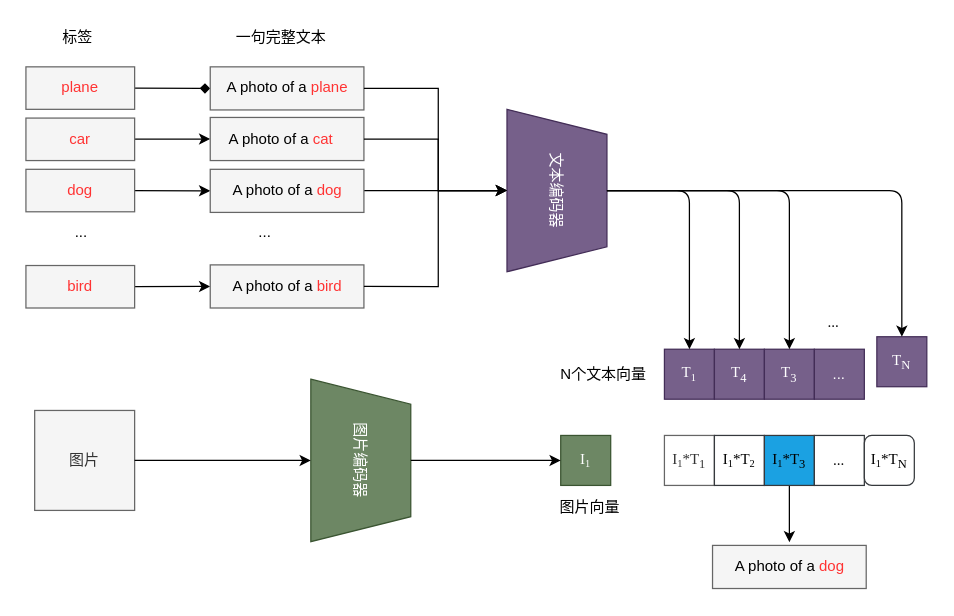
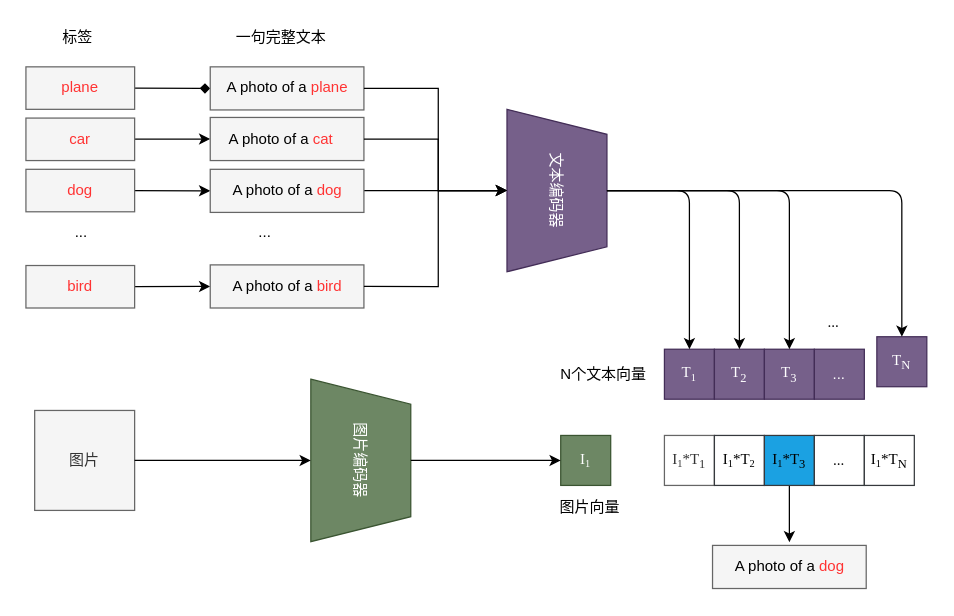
  <mxCell id="0" />
  <mxCell id="1" parent="0" />
  <mxCell id="2" value="文本编码器" style="shape=trapezoid;perimeter=trapezoidPerimeter;whiteSpace=wrap;html=1;fixedSize=1;rotation=90;fillColor=#76608a;strokeColor=#432D57;fontColor=#ffffff;" vertex="1" parent="1"><mxGeometry x="380" y="112" width="130" height="80" as="geometry" /></mxCell>
  <mxCell id="3" value="图片编码器" style="shape=trapezoid;perimeter=trapezoidPerimeter;whiteSpace=wrap;html=1;fixedSize=1;rotation=90;fillColor=#6d8764;fontColor=#ffffff;strokeColor=#3A5431;" vertex="1" parent="1"><mxGeometry x="223" y="328" width="130" height="80" as="geometry" /></mxCell>
  <mxCell id="4" value="图片" style="whiteSpace=wrap;html=1;aspect=fixed;fillColor=#f5f5f5;fontColor=#333333;strokeColor=#666666;" vertex="1" parent="1"><mxGeometry x="27" y="328" width="80" height="80" as="geometry" /></mxCell>
  <mxCell id="5" value="" style="endArrow=classic;html=1;entryX=0.5;entryY=1;entryDx=0;entryDy=0;strokeColor=#000000;exitX=1;exitY=0.5;exitDx=0;exitDy=0;" edge="1" parent="1" source="4" target="3"><mxGeometry width="50" height="50" relative="1" as="geometry"><mxPoint x="168" y="368" as="sourcePoint" /><mxPoint x="218" y="348" as="targetPoint" /></mxGeometry></mxCell>
  <mxCell id="6" value="&lt;font face=&quot;Times New Roman&quot;&gt;T&lt;span style=&quot;font-size: 10px&quot;&gt;&lt;sub&gt;1&lt;/sub&gt;&lt;/span&gt;&lt;/font&gt;" style="whiteSpace=wrap;html=1;aspect=fixed;fillColor=#76608a;fontColor=#ffffff;strokeColor=#432D57;" vertex="1" parent="1"><mxGeometry x="531" y="279" width="40" height="40" as="geometry" /></mxCell>
- <mxCell id="7" value="&lt;font face=&quot;Times New Roman&quot;&gt;T&lt;sub&gt;4&lt;/sub&gt;&lt;/font&gt;" style="whiteSpace=wrap;html=1;aspect=fixed;fillColor=#76608a;fontColor=#ffffff;strokeColor=#432D57;" vertex="1" parent="1"><mxGeometry x="571" y="279" width="40" height="40" as="geometry" /></mxCell>
+ <mxCell id="7" value="&lt;font face=&quot;Times New Roman&quot;&gt;T&lt;sub&gt;2&lt;/sub&gt;&lt;/font&gt;" style="whiteSpace=wrap;html=1;aspect=fixed;fillColor=#76608a;fontColor=#ffffff;strokeColor=#432D57;" vertex="1" parent="1"><mxGeometry x="571" y="279" width="40" height="40" as="geometry" /></mxCell>
  <mxCell id="8" value="&lt;font face=&quot;Times New Roman&quot;&gt;T&lt;sub&gt;3&lt;/sub&gt;&lt;/font&gt;" style="whiteSpace=wrap;html=1;aspect=fixed;fillColor=#76608a;fontColor=#ffffff;strokeColor=#432D57;" vertex="1" parent="1"><mxGeometry x="611" y="279" width="40" height="40" as="geometry" /></mxCell>
  <mxCell id="9" value="..." style="whiteSpace=wrap;html=1;aspect=fixed;fillColor=#76608a;fontColor=#ffffff;strokeColor=#432D57;" vertex="1" parent="1"><mxGeometry x="651" y="279" width="40" height="40" as="geometry" /></mxCell>
  <mxCell id="10" value="&lt;font face=&quot;Times New Roman&quot;&gt;T&lt;sub&gt;N&lt;/sub&gt;&lt;/font&gt;" style="whiteSpace=wrap;html=1;aspect=fixed;fillColor=#76608a;fontColor=#ffffff;strokeColor=#432D57;" vertex="1" parent="1"><mxGeometry x="701" y="269" width="40" height="40" as="geometry" /></mxCell>
  <mxCell id="11" value="" style="edgeStyle=segmentEdgeStyle;endArrow=classic;html=1;fontFamily=Times New Roman;exitX=0.5;exitY=0;exitDx=0;exitDy=0;entryX=0.5;entryY=0;entryDx=0;entryDy=0;strokeColor=#000000;" edge="1" parent="1" source="2" target="10"><mxGeometry width="50" height="50" relative="1" as="geometry"><mxPoint x="428" y="158" as="sourcePoint" /><mxPoint x="478" y="108" as="targetPoint" /></mxGeometry></mxCell>
  <mxCell id="12" value="" style="edgeStyle=segmentEdgeStyle;endArrow=classic;html=1;fontFamily=Times New Roman;exitX=0.5;exitY=0;exitDx=0;exitDy=0;entryX=0.5;entryY=0;entryDx=0;entryDy=0;strokeColor=#000000;" edge="1" parent="1" source="2" target="8"><mxGeometry width="50" height="50" relative="1" as="geometry"><mxPoint x="388" y="258" as="sourcePoint" /><mxPoint x="438" y="208" as="targetPoint" /></mxGeometry></mxCell>
  <mxCell id="13" value="" style="edgeStyle=segmentEdgeStyle;endArrow=classic;html=1;fontFamily=Times New Roman;exitX=0.5;exitY=0;exitDx=0;exitDy=0;strokeColor=#000000;" edge="1" parent="1" source="2" target="7"><mxGeometry width="50" height="50" relative="1" as="geometry"><mxPoint x="398" y="258" as="sourcePoint" /><mxPoint x="448" y="208" as="targetPoint" /></mxGeometry></mxCell>
  <mxCell id="14" value="" style="edgeStyle=segmentEdgeStyle;endArrow=classic;html=1;fontFamily=Times New Roman;exitX=0.5;exitY=0;exitDx=0;exitDy=0;strokeColor=#000000;" edge="1" parent="1" source="2" target="6"><mxGeometry width="50" height="50" relative="1" as="geometry"><mxPoint x="348" y="328" as="sourcePoint" /><mxPoint x="398" y="278" as="targetPoint" /></mxGeometry></mxCell>
  <mxCell id="15" value="&lt;font face=&quot;Times New Roman&quot;&gt;I&lt;span style=&quot;font-size: 10px&quot;&gt;&lt;sub&gt;1&lt;br&gt;&lt;/sub&gt;&lt;/span&gt;&lt;/font&gt;" style="whiteSpace=wrap;html=1;aspect=fixed;fillColor=#6d8764;fontColor=#ffffff;strokeColor=#3A5431;" vertex="1" parent="1"><mxGeometry x="448" y="348" width="40" height="40" as="geometry" /></mxCell>
  <mxCell id="16" value="&lt;font face=&quot;Times New Roman&quot;&gt;I&lt;span style=&quot;font-size: 10px&quot;&gt;&lt;sub&gt;1&lt;/sub&gt;&lt;/span&gt;*T&lt;sub&gt;1&lt;/sub&gt;&lt;/font&gt;" style="whiteSpace=wrap;html=1;aspect=fixed;fillColor=#FFFFFF;fontColor=#333333;strokeColor=#666666;" vertex="1" parent="1"><mxGeometry x="531" y="348" width="40" height="40" as="geometry" /></mxCell>
  <mxCell id="17" value="&lt;font color=&quot;#000000&quot;&gt;&lt;span style=&quot;font-family: &amp;#34;times new roman&amp;#34;&quot;&gt;I&lt;/span&gt;&lt;span style=&quot;font-family: &amp;#34;times new roman&amp;#34; ; font-size: 10px&quot;&gt;&lt;sub&gt;1&lt;/sub&gt;&lt;/span&gt;&lt;span style=&quot;font-family: &amp;#34;times new roman&amp;#34;&quot;&gt;*T&lt;span style=&quot;font-size: 10px&quot;&gt;&lt;sub&gt;2&lt;/sub&gt;&lt;/span&gt;&lt;/span&gt;&lt;/font&gt;" style="whiteSpace=wrap;html=1;aspect=fixed;fillColor=#FFFFFF;strokeColor=#36393d;" vertex="1" parent="1"><mxGeometry x="571" y="348" width="40" height="40" as="geometry" /></mxCell>
  <mxCell id="18" style="edgeStyle=none;rounded=0;html=1;fontColor=#000000;strokeColor=#000000;" edge="1" parent="1" source="19"><mxGeometry relative="1" as="geometry"><mxPoint x="631" y="433.429" as="targetPoint" /></mxGeometry></mxCell>
  <mxCell id="19" value="&lt;font color=&quot;#000000&quot;&gt;&lt;span style=&quot;font-family: &amp;#34;times new roman&amp;#34;&quot;&gt;I&lt;/span&gt;&lt;span style=&quot;font-family: &amp;#34;times new roman&amp;#34; ; font-size: 10px&quot;&gt;&lt;sub&gt;1&lt;/sub&gt;&lt;/span&gt;&lt;span style=&quot;font-family: &amp;#34;times new roman&amp;#34;&quot;&gt;*T&lt;/span&gt;&lt;sub style=&quot;font-family: &amp;#34;times new roman&amp;#34;&quot;&gt;3&lt;/sub&gt;&lt;/font&gt;" style="whiteSpace=wrap;html=1;aspect=fixed;strokeColor=#36393d;fillColor=#1BA1E2;" vertex="1" parent="1"><mxGeometry x="611" y="348" width="40" height="40" as="geometry" /></mxCell>
  <mxCell id="20" value="&lt;font face=&quot;times new roman&quot; color=&quot;#000000&quot;&gt;...&lt;/font&gt;" style="whiteSpace=wrap;html=1;aspect=fixed;fillColor=#FFFFFF;strokeColor=#36393d;" vertex="1" parent="1"><mxGeometry x="651" y="348" width="40" height="40" as="geometry" /></mxCell>
- <mxCell id="21" value="&lt;font color=&quot;#000000&quot;&gt;&lt;span style=&quot;font-family: &amp;#34;times new roman&amp;#34;&quot;&gt;I&lt;/span&gt;&lt;span style=&quot;font-family: &amp;#34;times new roman&amp;#34; ; font-size: 10px&quot;&gt;&lt;sub&gt;1&lt;/sub&gt;&lt;/span&gt;&lt;span style=&quot;font-family: &amp;#34;times new roman&amp;#34;&quot;&gt;*T&lt;/span&gt;&lt;sub style=&quot;font-family: &amp;#34;times new roman&amp;#34;&quot;&gt;N&lt;/sub&gt;&lt;/font&gt;" style="whiteSpace=wrap;html=1;aspect=fixed;strokeColor=#36393d;fillColor=#FFFFFF;rounded=1;" vertex="1" parent="1"><mxGeometry x="691" y="348" width="40" height="40" as="geometry" /></mxCell>
+ <mxCell id="21" value="&lt;font color=&quot;#000000&quot;&gt;&lt;span style=&quot;font-family: &amp;#34;times new roman&amp;#34;&quot;&gt;I&lt;/span&gt;&lt;span style=&quot;font-family: &amp;#34;times new roman&amp;#34; ; font-size: 10px&quot;&gt;&lt;sub&gt;1&lt;/sub&gt;&lt;/span&gt;&lt;span style=&quot;font-family: &amp;#34;times new roman&amp;#34;&quot;&gt;*T&lt;/span&gt;&lt;sub style=&quot;font-family: &amp;#34;times new roman&amp;#34;&quot;&gt;N&lt;/sub&gt;&lt;/font&gt;" style="whiteSpace=wrap;html=1;aspect=fixed;strokeColor=#36393d;fillColor=#FFFFFF;" vertex="1" parent="1"><mxGeometry x="691" y="348" width="40" height="40" as="geometry" /></mxCell>
  <mxCell id="22" value="..." style="text;html=1;align=center;verticalAlign=middle;resizable=0;points=[];autosize=1;strokeColor=none;fillColor=none;fontFamily=Times New Roman;fontColor=#000000;" vertex="1" parent="1"><mxGeometry x="656" y="249" width="19" height="18" as="geometry" /></mxCell>
  <mxCell id="23" value="" style="edgeStyle=segmentEdgeStyle;endArrow=classic;html=1;fontFamily=Times New Roman;fontColor=#000000;strokeColor=#000000;entryX=0;entryY=0.5;entryDx=0;entryDy=0;exitX=0.5;exitY=0;exitDx=0;exitDy=0;rounded=0;" edge="1" parent="1" source="3" target="15"><mxGeometry width="50" height="50" relative="1" as="geometry"><mxPoint x="342" y="668" as="sourcePoint" /><mxPoint x="392" y="618" as="targetPoint" /></mxGeometry></mxCell>
  <mxCell id="24" value="N个文本向量" style="text;html=1;align=center;verticalAlign=middle;resizable=0;points=[];autosize=1;strokeColor=none;fillColor=none;fontColor=#000000;" vertex="1" parent="1"><mxGeometry x="442" y="290" width="79" height="18" as="geometry" /></mxCell>
  <mxCell id="25" style="edgeStyle=none;html=1;entryX=0;entryY=0.5;entryDx=0;entryDy=0;fontColor=#000000;strokeColor=#000000;" edge="1" parent="1" source="26" target="36"><mxGeometry relative="1" as="geometry" /></mxCell>
  <mxCell id="26" value="&lt;font color=&quot;#ff3333&quot;&gt;car&lt;/font&gt;" style="rounded=0;whiteSpace=wrap;html=1;fillColor=#f5f5f5;fontColor=#333333;strokeColor=#666666;" vertex="1" parent="1"><mxGeometry x="20" y="94" width="87" height="34" as="geometry" /></mxCell>
  <mxCell id="27" style="edgeStyle=none;html=1;entryX=0;entryY=0.5;entryDx=0;entryDy=0;fontColor=#000000;strokeColor=#000000;" edge="1" parent="1" source="28" target="38"><mxGeometry relative="1" as="geometry" /></mxCell>
  <mxCell id="28" value="&lt;font color=&quot;#ff3333&quot;&gt;dog&lt;/font&gt;" style="rounded=0;whiteSpace=wrap;html=1;fillColor=#f5f5f5;fontColor=#333333;strokeColor=#666666;" vertex="1" parent="1"><mxGeometry x="20" y="135" width="87" height="34" as="geometry" /></mxCell>
  <mxCell id="29" style="edgeStyle=none;html=1;entryX=0;entryY=0.5;entryDx=0;entryDy=0;fontColor=#000000;strokeColor=#000000;" edge="1" parent="1" source="30" target="39"><mxGeometry relative="1" as="geometry" /></mxCell>
  <mxCell id="30" value="&lt;font color=&quot;#ff3333&quot;&gt;bird&lt;/font&gt;" style="rounded=0;whiteSpace=wrap;html=1;fillColor=#f5f5f5;fontColor=#333333;strokeColor=#666666;" vertex="1" parent="1"><mxGeometry x="20" y="212" width="87" height="34" as="geometry" /></mxCell>
  <mxCell id="31" style="edgeStyle=none;html=1;entryX=0;entryY=0.5;entryDx=0;entryDy=0;fontColor=#000000;strokeColor=#000000;endArrow=diamond;" edge="1" parent="1" source="32" target="34"><mxGeometry relative="1" as="geometry" /></mxCell>
  <mxCell id="32" value="&lt;font color=&quot;#ff3333&quot;&gt;plane&lt;/font&gt;" style="rounded=0;whiteSpace=wrap;html=1;fillColor=#f5f5f5;fontColor=#333333;strokeColor=#666666;" vertex="1" parent="1"><mxGeometry x="20" y="53" width="87" height="34" as="geometry" /></mxCell>
  <mxCell id="33" value="&lt;font color=&quot;#000000&quot;&gt;...&lt;/font&gt;" style="text;html=1;align=center;verticalAlign=middle;resizable=0;points=[];autosize=1;strokeColor=none;fillColor=none;" vertex="1" parent="1"><mxGeometry x="53.5" y="177" width="20" height="18" as="geometry" /></mxCell>
  <mxCell id="34" value="&lt;font color=&quot;#000000&quot;&gt;A photo of a&lt;/font&gt;&lt;font color=&quot;#ff3333&quot;&gt; plane&lt;/font&gt;" style="rounded=0;whiteSpace=wrap;html=1;fillColor=#f5f5f5;fontColor=#333333;strokeColor=#666666;" vertex="1" parent="1"><mxGeometry x="167.5" y="53" width="123" height="34.5" as="geometry" /></mxCell>
  <mxCell id="35" value="&lt;font color=&quot;#000000&quot;&gt;...&lt;/font&gt;" style="text;html=1;align=center;verticalAlign=middle;resizable=0;points=[];autosize=1;strokeColor=none;fillColor=none;" vertex="1" parent="1"><mxGeometry x="201" y="177" width="20" height="18" as="geometry" /></mxCell>
  <mxCell id="36" value="&lt;div&gt;&lt;font color=&quot;#000000&quot;&gt;&amp;nbsp; &amp;nbsp; A photo of a&lt;/font&gt;&lt;font color=&quot;#ff3333&quot;&gt;&amp;nbsp;cat&lt;/font&gt;&lt;/div&gt;" style="rounded=0;whiteSpace=wrap;html=1;fillColor=#f5f5f5;fontColor=#333333;strokeColor=#666666;align=left;" vertex="1" parent="1"><mxGeometry x="167.5" y="93.5" width="123" height="34.5" as="geometry" /></mxCell>
  <mxCell id="37" style="edgeStyle=none;html=1;entryX=0.5;entryY=1;entryDx=0;entryDy=0;fontColor=#000000;strokeColor=#000000;rounded=0;" edge="1" parent="1" source="38" target="2"><mxGeometry relative="1" as="geometry" /></mxCell>
  <mxCell id="38" value="&lt;font color=&quot;#000000&quot;&gt;A photo of a&lt;/font&gt;&lt;font color=&quot;#ff3333&quot;&gt;&amp;nbsp;dog&lt;/font&gt;" style="rounded=0;whiteSpace=wrap;html=1;fillColor=#f5f5f5;fontColor=#333333;strokeColor=#666666;" vertex="1" parent="1"><mxGeometry x="167.5" y="135" width="123" height="34.5" as="geometry" /></mxCell>
  <mxCell id="39" value="&lt;font color=&quot;#000000&quot;&gt;A photo of a&lt;/font&gt;&lt;font color=&quot;#ff3333&quot;&gt;&amp;nbsp;bird&lt;/font&gt;" style="rounded=0;whiteSpace=wrap;html=1;fillColor=#f5f5f5;fontColor=#333333;strokeColor=#666666;" vertex="1" parent="1"><mxGeometry x="167.5" y="211.5" width="123" height="34.5" as="geometry" /></mxCell>
  <mxCell id="40" value="标签" style="text;html=1;align=center;verticalAlign=middle;resizable=0;points=[];autosize=1;strokeColor=none;fillColor=none;fontColor=#000000;" vertex="1" parent="1"><mxGeometry x="43.5" y="20.5" width="34" height="18" as="geometry" /></mxCell>
  <mxCell id="41" value="一句完整文本" style="text;html=1;align=center;verticalAlign=middle;resizable=0;points=[];autosize=1;strokeColor=none;fillColor=none;fontColor=#000000;" vertex="1" parent="1"><mxGeometry x="183" y="20.5" width="82" height="18" as="geometry" /></mxCell>
  <mxCell id="42" value="" style="edgeStyle=segmentEdgeStyle;endArrow=classic;html=1;rounded=0;fontColor=#000000;strokeColor=#000000;exitX=1;exitY=0.5;exitDx=0;exitDy=0;entryX=0.5;entryY=1;entryDx=0;entryDy=0;" edge="1" parent="1" source="39" target="2"><mxGeometry width="50" height="50" relative="1" as="geometry"><mxPoint x="326" y="280" as="sourcePoint" /><mxPoint x="376" y="230" as="targetPoint" /><Array as="points"><mxPoint x="350" y="229" /><mxPoint x="350" y="152" /></Array></mxGeometry></mxCell>
  <mxCell id="43" value="" style="edgeStyle=segmentEdgeStyle;endArrow=classic;html=1;rounded=0;fontColor=#000000;strokeColor=#000000;exitX=1;exitY=0.5;exitDx=0;exitDy=0;entryX=0.5;entryY=1;entryDx=0;entryDy=0;" edge="1" parent="1" source="36" target="2"><mxGeometry width="50" height="50" relative="1" as="geometry"><mxPoint x="358" y="210" as="sourcePoint" /><mxPoint x="408" y="160" as="targetPoint" /><Array as="points"><mxPoint x="350" y="111" /><mxPoint x="350" y="152" /></Array></mxGeometry></mxCell>
  <mxCell id="44" value="" style="edgeStyle=segmentEdgeStyle;endArrow=classic;html=1;rounded=0;fontColor=#000000;strokeColor=#000000;exitX=1;exitY=0.5;exitDx=0;exitDy=0;entryX=0.5;entryY=1;entryDx=0;entryDy=0;" edge="1" parent="1" source="34" target="2"><mxGeometry width="50" height="50" relative="1" as="geometry"><mxPoint x="383" y="271" as="sourcePoint" /><mxPoint x="433" y="221" as="targetPoint" /><Array as="points"><mxPoint x="350" y="70" /><mxPoint x="350" y="152" /></Array></mxGeometry></mxCell>
  <mxCell id="45" value="&lt;font color=&quot;#000000&quot;&gt;A photo of a&lt;/font&gt;&lt;font color=&quot;#ff3333&quot;&gt;&amp;nbsp;dog&lt;/font&gt;" style="rounded=0;whiteSpace=wrap;html=1;fillColor=#f5f5f5;fontColor=#333333;strokeColor=#666666;" vertex="1" parent="1"><mxGeometry x="569.5" y="436" width="123" height="34.5" as="geometry" /></mxCell>
  <mxCell id="46" value="&lt;font color=&quot;#000000&quot;&gt;图片向量&lt;/font&gt;" style="text;html=1;align=center;verticalAlign=middle;resizable=0;points=[];autosize=1;strokeColor=none;fillColor=none;" vertex="1" parent="1"><mxGeometry x="442" y="397" width="58" height="18" as="geometry" /></mxCell>
